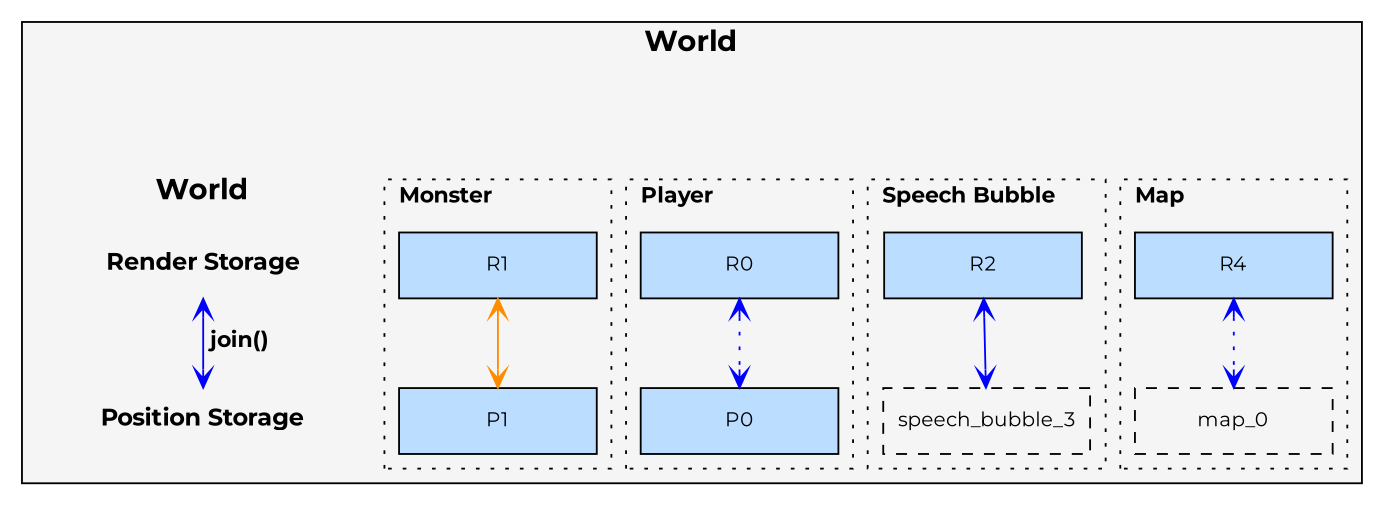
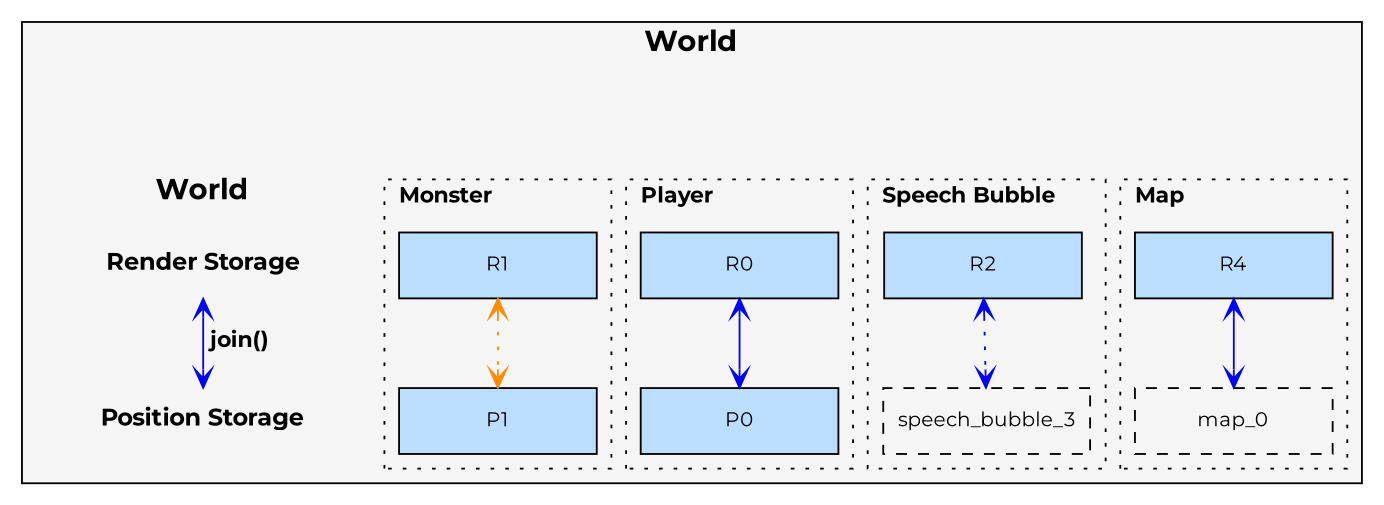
  digraph {
    fontname=Montserrat
    node [fillcolor="#bbddff" fontname=Montserrat fontsize=11 shape=box style=filled]
    edge [fontname=Montserrat style=invis]
    n1 [fontsize=13 label=<<b>Render Storage</b>> style="setlinewidth(0)" width=2.3]
    n2 [fontsize=13 label=<<b>Position Storage</b>> style="setlinewidth(0)" width=2.3]
    n3 [label=R1 width=1.5]
    n4 [label=P1 width=1.5]
    n5 [label=R0 width=1.5]
    n6 [label=P0 width=1.5]
    n7 [label=R2 width=1.5]
    n8 [label=speech_bubble_3 style=dashed width=1.5]
    n9 [label=R4 width=1.5]
    map_0 [style=dashed width=1.5]
    top [height=0 style=invis width=0]
    subgraph cluster_1 {
      bgcolor="#f5f5f5"
      fontsize=16
      label=<<b>World<br /></b>>
      labelloc=top
      top
      subgraph sub_2 {
        bgcolor="#f5f5f5"
        fontsize=16
        label=<<b>World<br /></b>>
        labelloc=top
        subgraph cluster_3 {
          bgcolor="#f5f5f5"
          fontsize=16
          label=<<b>World<br /></b>>
          labelloc=top
          pencolor=transparent
          n1
          n2
        }
        subgraph cluster_4 {
          bgcolor="#f5f5f5"
          fontsize=12
          label=<<b>Monster<br /></b>>
          labeljust=l
          labelloc=top
          style=dotted
          n3
          n4
        }
        subgraph cluster_5 {
          bgcolor="#f5f5f5"
          fontsize=12
          label=<<b>Player<br /></b>>
          labeljust=l
          labelloc=top
          style=dotted
          n5
          n6
        }
        subgraph cluster_6 {
          bgcolor="#f5f5f5"
          fontsize=12
          label=<<b>Speech Bubble<br /></b>>
          labeljust=l
          labelloc=top
          style=dotted
          n7
          n8
        }
        subgraph cluster_7 {
          bgcolor="#f5f5f5"
          fontsize=12
          label=<<b>Map<br /></b>>
          labeljust=l
          labelloc=top
          style=dotted
          n9
          map_0
        }
      }
    }
    n1 -> n2 [arrowhead=vee arrowtail=vee color=blue dir=both fontsize=12 label=<<b> join()</b>> style=solid]
-   n3 -> n4 [arrowhead=vee arrowtail=vee color=darkorange dir=both fontsize=12 style=solid]
-   n5 -> n6 [arrowhead=vee arrowtail=vee color=blue dir=both fontsize=12 style=dotted]
-   n7 -> n8 [arrowhead=vee arrowtail=vee color=blue dir=both fontsize=12 style=solid]
-   n9 -> map_0 [arrowhead=vee arrowtail=vee color=blue dir=both fontsize=12 style=dotted]
+   n3 -> n4 [arrowhead=vee arrowtail=vee color=darkorange dir=both fontsize=12 style=dotted]
+   n5 -> n6 [arrowhead=vee arrowtail=vee color=blue dir=both fontsize=12 style=solid]
+   n7 -> n8 [arrowhead=vee arrowtail=vee color=blue dir=both fontsize=12 style=dotted]
+   n9 -> map_0 [arrowhead=vee arrowtail=vee color=blue dir=both fontsize=12 style=solid]
    top -> n1
    top -> n3
    top -> n5
    top -> n7
    top -> n9
  }
